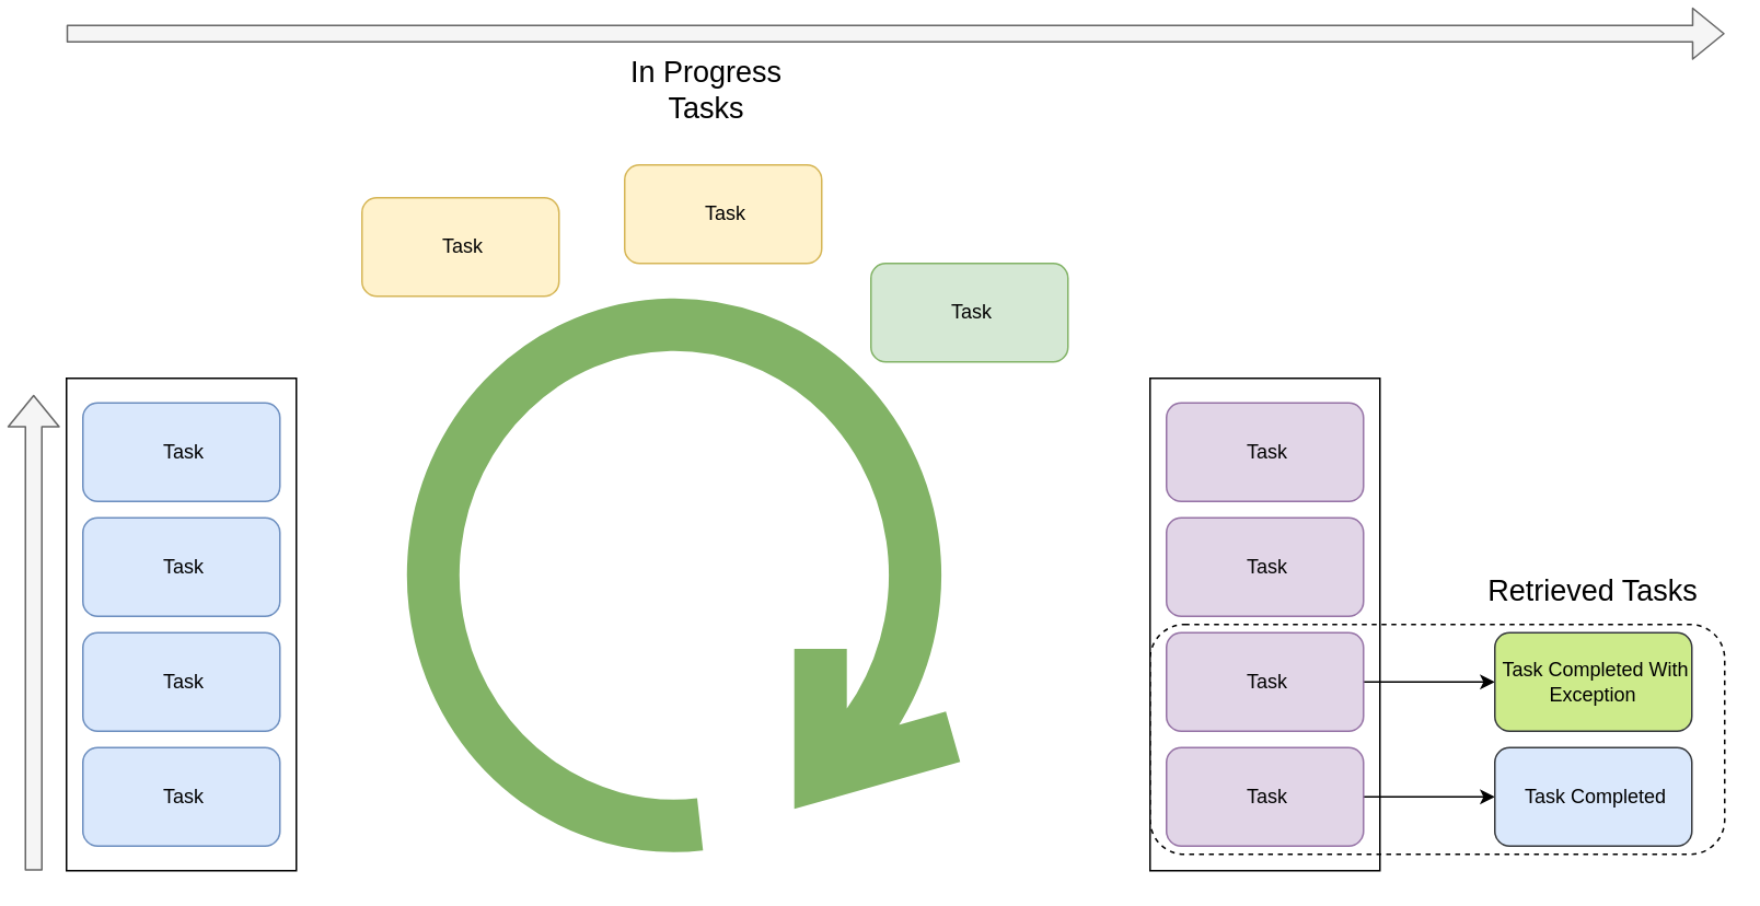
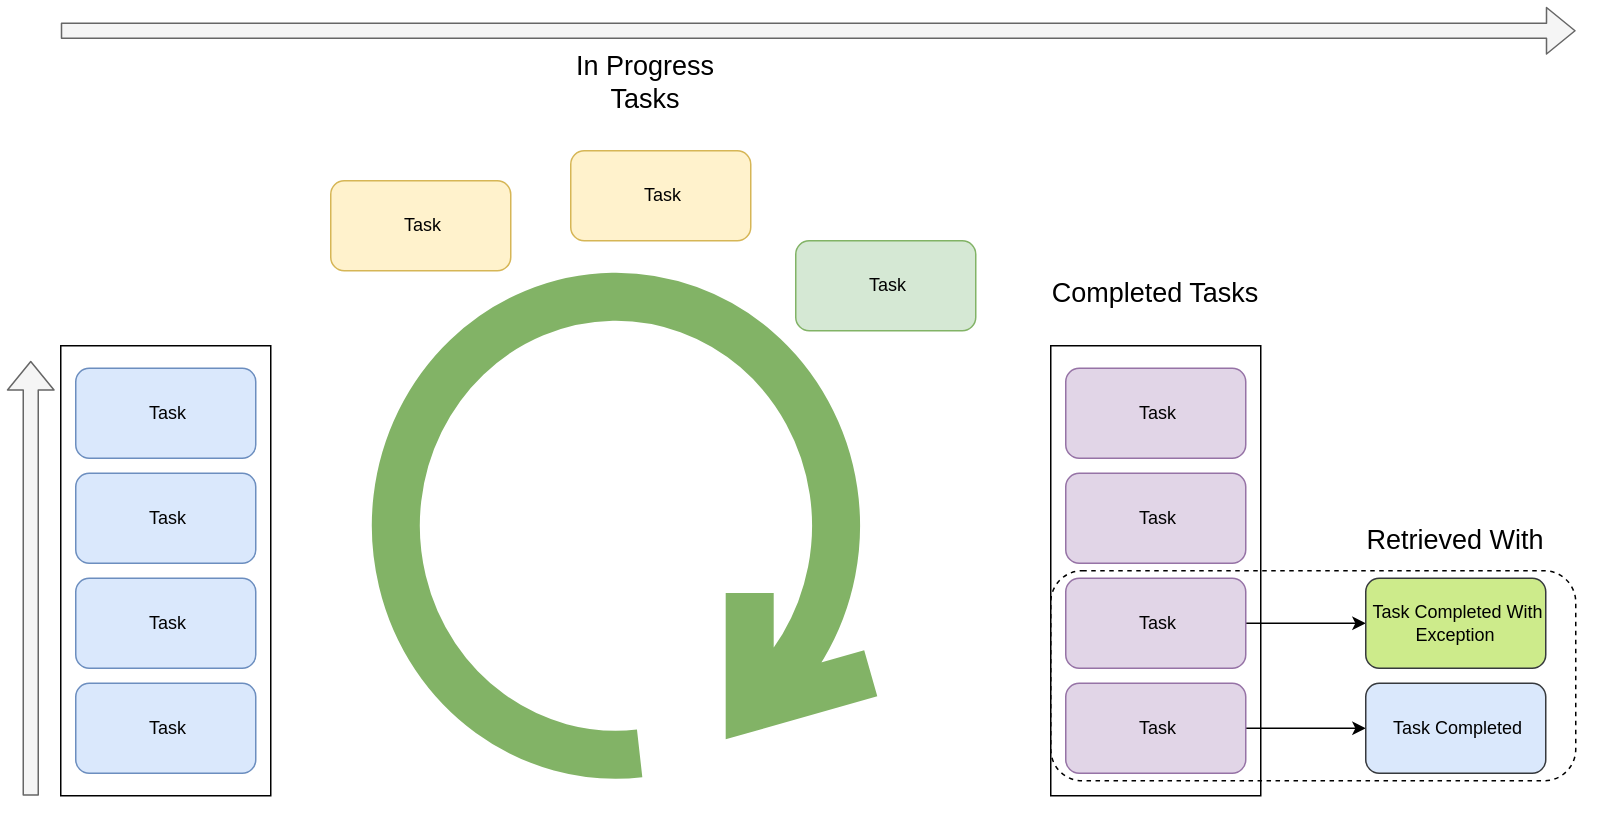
  <mxCell id="0" />
  <mxCell id="1" parent="0" />
  <mxCell id="2" value="" style="shape=mxgraph.bpmn.loop;html=1;outlineConnect=0;strokeWidth=32;fillColor=#d5e8d4;strokeColor=#82b366;flipH=1;" vertex="1" parent="1"><mxGeometry x="250" y="180" width="330" height="330" as="geometry" /></mxCell>
  <mxCell id="3" value="" style="rounded=0;whiteSpace=wrap;html=1;strokeWidth=1;" vertex="1" parent="1"><mxGeometry x="40" y="230" width="140" height="300" as="geometry" /></mxCell>
  <mxCell id="4" value="&amp;nbsp;Task" style="rounded=1;whiteSpace=wrap;html=1;strokeWidth=1;fillColor=#dae8fc;strokeColor=#6c8ebf;" vertex="1" parent="1"><mxGeometry x="50" y="455" width="120" height="60" as="geometry" /></mxCell>
  <mxCell id="5" value="&amp;nbsp;Task" style="rounded=1;whiteSpace=wrap;html=1;strokeWidth=1;fillColor=#dae8fc;strokeColor=#6c8ebf;" vertex="1" parent="1"><mxGeometry x="50" y="245" width="120" height="60" as="geometry" /></mxCell>
  <mxCell id="6" value="&amp;nbsp;Task" style="rounded=1;whiteSpace=wrap;html=1;strokeWidth=1;fillColor=#dae8fc;strokeColor=#6c8ebf;" vertex="1" parent="1"><mxGeometry x="50" y="385" width="120" height="60" as="geometry" /></mxCell>
  <mxCell id="7" value="&amp;nbsp;Task" style="rounded=1;whiteSpace=wrap;html=1;strokeWidth=1;fillColor=#dae8fc;strokeColor=#6c8ebf;" vertex="1" parent="1"><mxGeometry x="50" y="315" width="120" height="60" as="geometry" /></mxCell>
  <mxCell id="8" value="" style="shape=flexArrow;endArrow=classic;html=1;fillColor=#f5f5f5;strokeColor=#666666;" edge="1" parent="1"><mxGeometry width="50" height="50" relative="1" as="geometry"><mxPoint x="20" y="530" as="sourcePoint" /><mxPoint x="20" y="240" as="targetPoint" /></mxGeometry></mxCell>
  <mxCell id="9" value="&amp;nbsp;Task" style="rounded=1;whiteSpace=wrap;html=1;strokeWidth=1;fillColor=#fff2cc;strokeColor=#d6b656;" vertex="1" parent="1"><mxGeometry x="380" y="100" width="120" height="60" as="geometry" /></mxCell>
  <mxCell id="10" value="&amp;nbsp;Task" style="rounded=1;whiteSpace=wrap;html=1;strokeWidth=1;fillColor=#d5e8d4;strokeColor=#82b366;" vertex="1" parent="1"><mxGeometry x="530" y="160" width="120" height="60" as="geometry" /></mxCell>
  <mxCell id="11" value="" style="rounded=0;whiteSpace=wrap;html=1;strokeWidth=1;" vertex="1" parent="1"><mxGeometry x="700" y="230" width="140" height="300" as="geometry" /></mxCell>
  <mxCell id="12" value="" style="edgeStyle=orthogonalEdgeStyle;rounded=0;orthogonalLoop=1;jettySize=auto;html=1;" edge="1" parent="1" source="13" target="14"><mxGeometry relative="1" as="geometry" /></mxCell>
  <mxCell id="13" value="&amp;nbsp;Task" style="rounded=1;whiteSpace=wrap;html=1;strokeWidth=1;fillColor=#e1d5e7;strokeColor=#9673a6;" vertex="1" parent="1"><mxGeometry x="710" y="455" width="120" height="60" as="geometry" /></mxCell>
  <mxCell id="14" value="&amp;nbsp;Task Completed" style="rounded=1;whiteSpace=wrap;html=1;strokeWidth=1;fillColor=#dae8fc;strokeColor=#36393d;" vertex="1" parent="1"><mxGeometry x="910" y="455" width="120" height="60" as="geometry" /></mxCell>
  <mxCell id="15" value="&amp;nbsp;Task" style="rounded=1;whiteSpace=wrap;html=1;strokeWidth=1;fillColor=#e1d5e7;strokeColor=#9673a6;" vertex="1" parent="1"><mxGeometry x="710" y="245" width="120" height="60" as="geometry" /></mxCell>
  <mxCell id="16" value="" style="edgeStyle=orthogonalEdgeStyle;rounded=0;orthogonalLoop=1;jettySize=auto;html=1;" edge="1" parent="1" source="17" target="18"><mxGeometry relative="1" as="geometry" /></mxCell>
  <mxCell id="17" value="&amp;nbsp;Task" style="rounded=1;whiteSpace=wrap;html=1;strokeWidth=1;fillColor=#e1d5e7;strokeColor=#9673a6;" vertex="1" parent="1"><mxGeometry x="710" y="385" width="120" height="60" as="geometry" /></mxCell>
  <mxCell id="18" value="&amp;nbsp;Task Completed With Exception" style="rounded=1;whiteSpace=wrap;html=1;strokeWidth=1;fillColor=#cdeb8b;strokeColor=#36393d;" vertex="1" parent="1"><mxGeometry x="910" y="385" width="120" height="60" as="geometry" /></mxCell>
  <mxCell id="19" value="&amp;nbsp;Task" style="rounded=1;whiteSpace=wrap;html=1;strokeWidth=1;fillColor=#e1d5e7;strokeColor=#9673a6;" vertex="1" parent="1"><mxGeometry x="710" y="315" width="120" height="60" as="geometry" /></mxCell>
  <mxCell id="20" value="&amp;nbsp;Task" style="rounded=1;whiteSpace=wrap;html=1;strokeWidth=1;fillColor=#fff2cc;strokeColor=#d6b656;" vertex="1" parent="1"><mxGeometry x="220" y="120" width="120" height="60" as="geometry" /></mxCell>
  <mxCell id="21" value="&lt;font style=&quot;font-size: 18px&quot;&gt;In Progress Tasks&lt;/font&gt;" style="text;html=1;strokeColor=none;fillColor=none;align=center;verticalAlign=middle;whiteSpace=wrap;rounded=0;" vertex="1" parent="1"><mxGeometry x="360" y="30" width="140" height="50" as="geometry" /></mxCell>
+ <mxCell id="22" value="&lt;font style=&quot;font-size: 18px&quot;&gt;Completed Tasks&lt;/font&gt;" style="text;html=1;strokeColor=none;fillColor=none;align=center;verticalAlign=middle;whiteSpace=wrap;rounded=0;" vertex="1" parent="1"><mxGeometry x="700" y="170" width="140" height="50" as="geometry" /></mxCell>
  <mxCell id="23" value="" style="rounded=1;whiteSpace=wrap;html=1;strokeWidth=1;fillColor=none;dashed=1;" vertex="1" parent="1"><mxGeometry x="700" y="380" width="350" height="140" as="geometry" /></mxCell>
- <mxCell id="24" value="&lt;font style=&quot;font-size: 18px&quot;&gt;Retrieved Tasks&lt;/font&gt;" style="text;html=1;strokeColor=none;fillColor=none;align=center;verticalAlign=middle;whiteSpace=wrap;rounded=0;" vertex="1" parent="1"><mxGeometry x="900" y="335" width="140" height="50" as="geometry" /></mxCell>
+ <mxCell id="24" value="&lt;font style=&quot;font-size: 18px&quot;&gt;Retrieved With&lt;/font&gt;" style="text;html=1;strokeColor=none;fillColor=none;align=center;verticalAlign=middle;whiteSpace=wrap;rounded=0;" vertex="1" parent="1"><mxGeometry x="900" y="335" width="140" height="50" as="geometry" /></mxCell>
  <mxCell id="25" value="" style="shape=flexArrow;endArrow=classic;html=1;fillColor=#f5f5f5;strokeColor=#666666;" edge="1" parent="1"><mxGeometry width="50" height="50" relative="1" as="geometry"><mxPoint x="40" y="20" as="sourcePoint" /><mxPoint x="1050" y="20" as="targetPoint" /></mxGeometry></mxCell>
